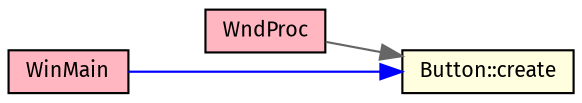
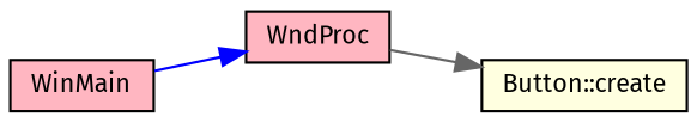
  digraph {
    fontname="Fira Sans"
    rankdir=RL
    node [color=black fillcolor=lightpink fontname="Fira Sans" fontsize=10 shape=record style=filled]
    edge [dir=back fontname="Fira Sans" fontsize=10 labelfontname=Helvetica labelfontsize=10 style=solid]
    n1 [fillcolor=lightyellow height=0.2 label="Button::create" width=0.4]
    n2 [height=0.2 label=WndProc width=0.4]
    n3 [height=0.2 label=WinMain width=0.4]
    n1 -> n2 [color=gray40]
-   n1 -> n3 [color=blue]
+   n2 -> n3 [color=blue]
  }
